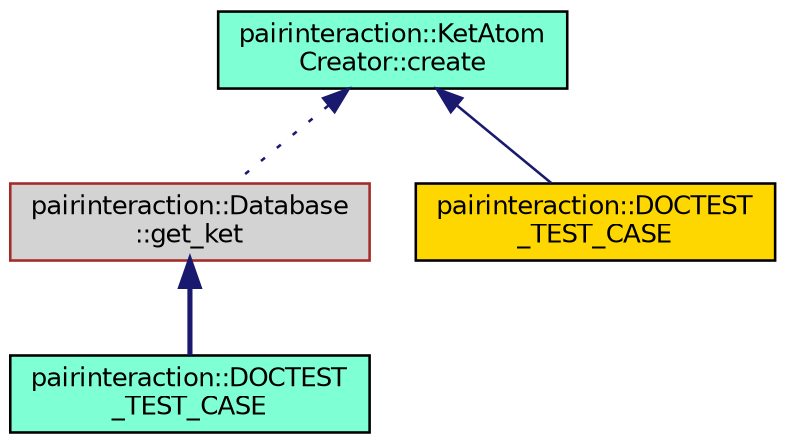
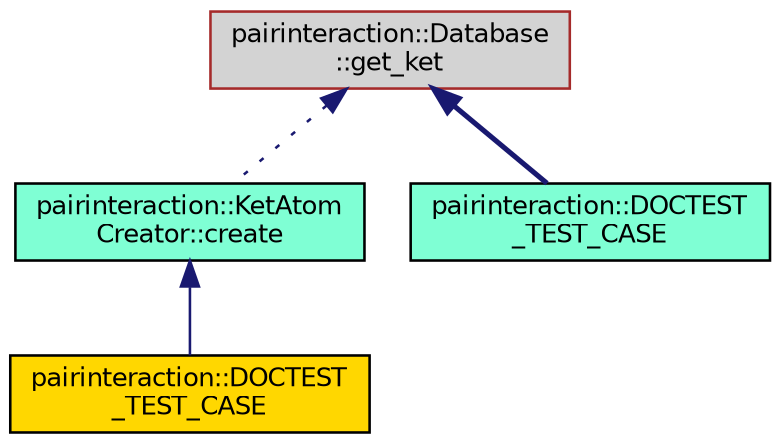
  digraph {
    rankdir=TB
    node [color=black fillcolor=aquamarine fontname=Helvetica fontsize=10 shape=record style=filled]
    edge [color=midnightblue dir=back fontname=Helvetica fontsize=10 labelfontname=Helvetica labelfontsize=10]
    n1 [color=brown fillcolor=lightgrey fontcolor=black height=0.2 label="pairinteraction::Database\l::get_ket" width=0.4]
    n2 [height=0.2 label="pairinteraction::KetAtom\lCreator::create" width=0.4]
    n3 [height=0.2 label="pairinteraction::DOCTEST\l_TEST_CASE" width=0.4]
    n4 [fillcolor=gold height=0.2 label="pairinteraction::DOCTEST\l_TEST_CASE" width=0.4]
-   n2 -> n1 [style=dotted]
+   n1 -> n2 [style=dotted]
    n1 -> n3 [style=bold]
    n2 -> n4 [style=solid]
  }
